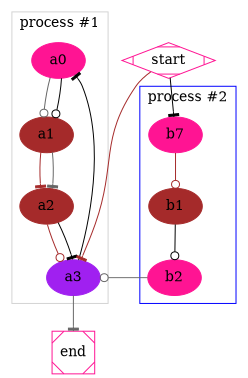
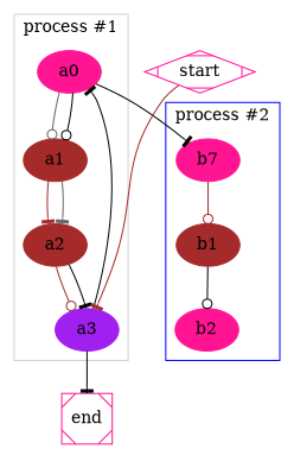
  digraph {
    node [color=deeppink style=filled]
    edge [arrowhead=tee color=black]
    a0
    a1 [color=brown]
    a2 [color=brown]
    a3 [color=purple]
    n5 [label=b7]
    b1 [color=brown]
    b2
    end [shape=Msquare style=""]
    start [shape=Mdiamond style=""]
    subgraph cluster_1 {
      color=lightgrey
      label="process #1"
      style=file
      a0
      a1
      a2
      a3
    }
    subgraph cluster_2 {
      color=blue
      label="process #2"
      n5
      b1
      b2
    }
    a0 -> a1 [arrowhead=odot color=gray40]
    a0 -> a1 [arrowhead=odot]
    a1 -> a2 [color=brown]
    a1 -> a2 [color=gray40]
    a2 -> a3 [arrowhead=odot color=brown]
    a2 -> a3
    a3 -> a0
-   a3 -> end [color=gray40]
+   a3 -> end
    n5 -> b1 [arrowhead=odot color=brown]
    b1 -> b2 [arrowhead=odot]
-   b2 -> a3 [arrowhead=odot color=gray40]
    start -> a3 [color=brown]
-   start -> n5
+   a0 -> n5
  }
